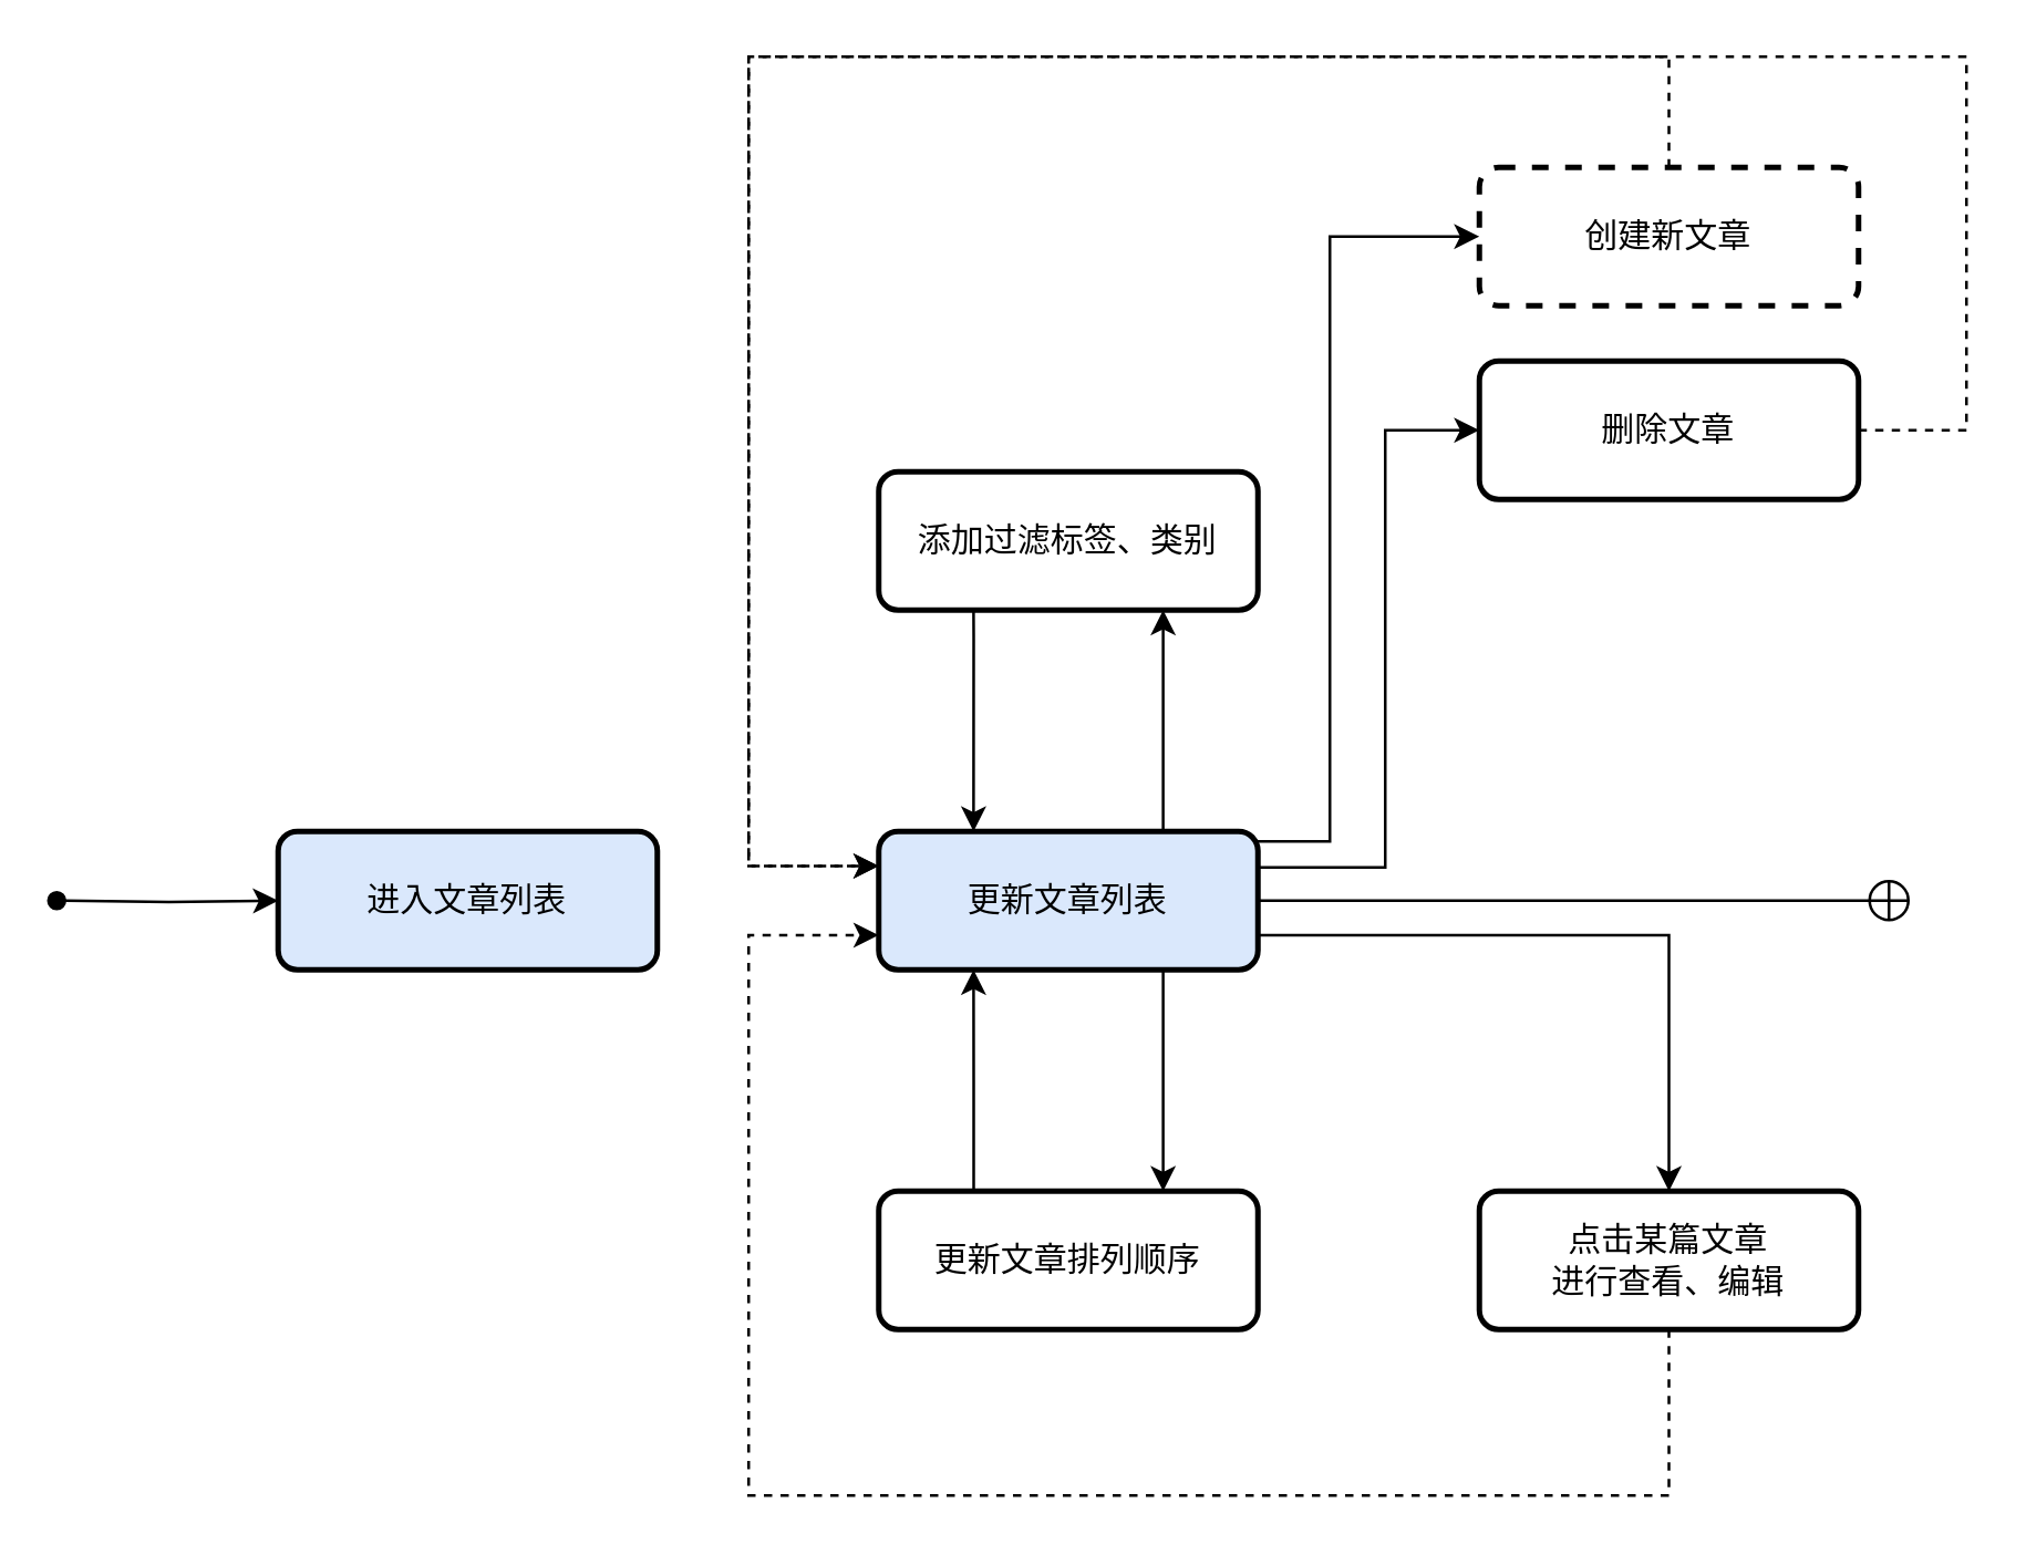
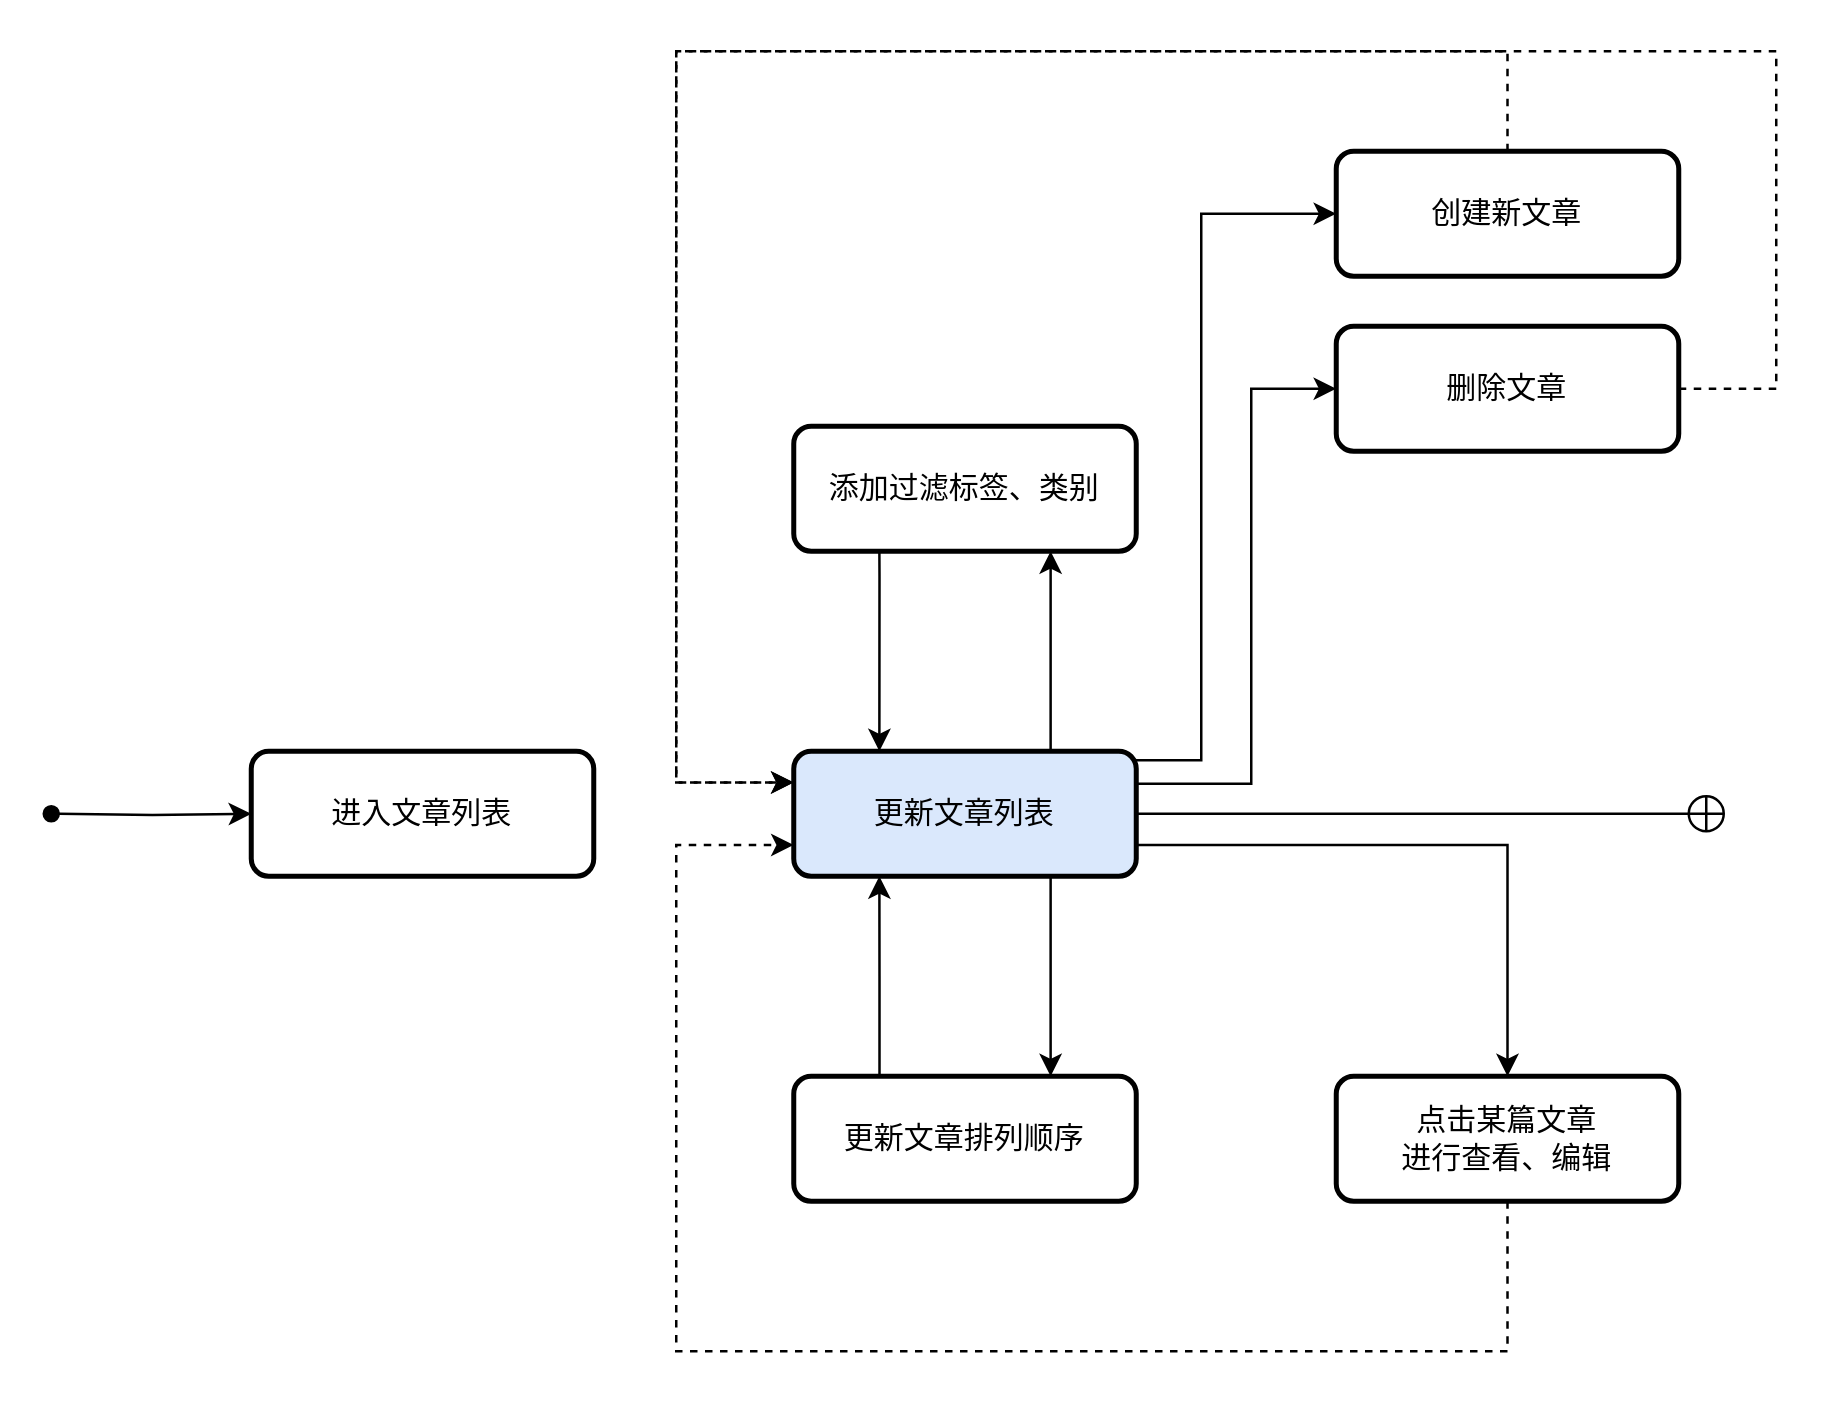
  <mxCell id="0" />
  <mxCell id="1" parent="0" />
  <mxCell id="2" value="" style="edgeStyle=orthogonalEdgeStyle;rounded=0;orthogonalLoop=1;jettySize=auto;html=1;entryX=0;entryY=0.5;entryDx=0;entryDy=0;startArrow=oval;startFill=1;" parent="1" target="3" edge="1"><mxGeometry relative="1" as="geometry"><mxPoint x="20" y="325" as="sourcePoint" /><mxPoint x="100" y="330" as="targetPoint" /></mxGeometry></mxCell>
- <mxCell id="3" value="进入文章列表" style="rounded=1;whiteSpace=wrap;html=1;absoluteArcSize=1;arcSize=14;strokeWidth=2;fillColor=#dae8fc;" parent="1" vertex="1"><mxGeometry x="100" y="300" width="137" height="50" as="geometry" /></mxCell>
+ <mxCell id="3" value="进入文章列表" style="rounded=1;whiteSpace=wrap;html=1;absoluteArcSize=1;arcSize=14;strokeWidth=2;" parent="1" vertex="1"><mxGeometry x="100" y="300" width="137" height="50" as="geometry" /></mxCell>
  <mxCell id="4" value="" style="edgeStyle=orthogonalEdgeStyle;rounded=0;orthogonalLoop=1;jettySize=auto;html=1;entryX=0;entryY=0.5;entryDx=0;entryDy=0;" edge="1" parent="1" source="10" target="20"><mxGeometry relative="1" as="geometry"><Array as="points"><mxPoint x="500" y="313" /><mxPoint x="500" y="155" /></Array></mxGeometry></mxCell>
  <mxCell id="5" value="" style="edgeStyle=orthogonalEdgeStyle;rounded=0;orthogonalLoop=1;jettySize=auto;html=1;exitX=0.75;exitY=0;exitDx=0;exitDy=0;entryX=0.75;entryY=1;entryDx=0;entryDy=0;" edge="1" parent="1" source="10" target="14"><mxGeometry relative="1" as="geometry" /></mxCell>
  <mxCell id="6" value="" style="edgeStyle=orthogonalEdgeStyle;rounded=0;orthogonalLoop=1;jettySize=auto;html=1;entryX=0.75;entryY=0;entryDx=0;entryDy=0;exitX=0.75;exitY=1;exitDx=0;exitDy=0;" edge="1" parent="1" source="10" target="12"><mxGeometry relative="1" as="geometry" /></mxCell>
  <mxCell id="7" style="edgeStyle=orthogonalEdgeStyle;rounded=0;orthogonalLoop=1;jettySize=auto;html=1;entryX=0;entryY=0.5;entryDx=0;entryDy=0;exitX=0.999;exitY=0.071;exitDx=0;exitDy=0;exitPerimeter=0;" edge="1" parent="1" source="10" target="18"><mxGeometry relative="1" as="geometry"><Array as="points"><mxPoint x="480" y="304" /><mxPoint x="480" y="85" /></Array></mxGeometry></mxCell>
  <mxCell id="8" style="edgeStyle=orthogonalEdgeStyle;rounded=0;orthogonalLoop=1;jettySize=auto;html=1;exitX=1;exitY=0.75;exitDx=0;exitDy=0;" edge="1" parent="1" source="10" target="16"><mxGeometry relative="1" as="geometry"><mxPoint x="603" y="430" as="targetPoint" /></mxGeometry></mxCell>
  <mxCell id="9" style="edgeStyle=orthogonalEdgeStyle;rounded=0;orthogonalLoop=1;jettySize=auto;html=1;endArrow=circlePlus;endFill=0;" edge="1" parent="1" source="10"><mxGeometry relative="1" as="geometry"><mxPoint x="690" y="325" as="targetPoint" /></mxGeometry></mxCell>
  <mxCell id="10" value="更新文章列表" style="rounded=1;whiteSpace=wrap;html=1;absoluteArcSize=1;arcSize=14;strokeWidth=2;fillColor=#dae8fc;" vertex="1" parent="1"><mxGeometry x="317" y="300" width="137" height="50" as="geometry" /></mxCell>
  <mxCell id="11" style="edgeStyle=orthogonalEdgeStyle;rounded=0;orthogonalLoop=1;jettySize=auto;html=1;entryX=0.25;entryY=1;entryDx=0;entryDy=0;" edge="1" parent="1" source="12" target="10"><mxGeometry relative="1" as="geometry"><Array as="points"><mxPoint x="351" y="390" /></Array></mxGeometry></mxCell>
  <mxCell id="12" value="更新文章排列顺序" style="rounded=1;whiteSpace=wrap;html=1;absoluteArcSize=1;arcSize=14;strokeWidth=2;" vertex="1" parent="1"><mxGeometry x="317" y="430" width="137" height="50" as="geometry" /></mxCell>
  <mxCell id="13" style="edgeStyle=orthogonalEdgeStyle;rounded=0;orthogonalLoop=1;jettySize=auto;html=1;exitX=0.25;exitY=1;exitDx=0;exitDy=0;entryX=0.25;entryY=0;entryDx=0;entryDy=0;" edge="1" parent="1" source="14" target="10"><mxGeometry relative="1" as="geometry"><Array as="points"><mxPoint x="351" y="230" /><mxPoint x="351" y="260" /></Array></mxGeometry></mxCell>
  <mxCell id="14" value="添加过滤标签、类别" style="rounded=1;whiteSpace=wrap;html=1;absoluteArcSize=1;arcSize=14;strokeWidth=2;" vertex="1" parent="1"><mxGeometry x="317" y="170" width="137" height="50" as="geometry" /></mxCell>
  <mxCell id="15" style="edgeStyle=orthogonalEdgeStyle;rounded=0;orthogonalLoop=1;jettySize=auto;html=1;entryX=0;entryY=0.75;entryDx=0;entryDy=0;dashed=1;" edge="1" parent="1" source="16" target="10"><mxGeometry relative="1" as="geometry"><Array as="points"><mxPoint x="603" y="540" /><mxPoint x="270" y="540" /><mxPoint x="270" y="338" /></Array></mxGeometry></mxCell>
  <mxCell id="16" value="点击某篇文章&lt;br&gt;进行查看、编辑" style="rounded=1;whiteSpace=wrap;html=1;absoluteArcSize=1;arcSize=14;strokeWidth=2;" vertex="1" parent="1"><mxGeometry x="534" y="430" width="137" height="50" as="geometry" /></mxCell>
  <mxCell id="17" style="edgeStyle=orthogonalEdgeStyle;rounded=0;orthogonalLoop=1;jettySize=auto;html=1;entryX=0;entryY=0.25;entryDx=0;entryDy=0;dashed=1;" edge="1" parent="1" source="18" target="10"><mxGeometry relative="1" as="geometry"><Array as="points"><mxPoint x="603" y="20" /><mxPoint x="270" y="20" /><mxPoint x="270" y="313" /></Array></mxGeometry></mxCell>
- <mxCell id="18" value="创建新文章" style="rounded=1;whiteSpace=wrap;html=1;absoluteArcSize=1;arcSize=14;strokeWidth=2;dashed=1;" vertex="1" parent="1"><mxGeometry x="534" y="60" width="137" height="50" as="geometry" /></mxCell>
+ <mxCell id="18" value="创建新文章" style="rounded=1;whiteSpace=wrap;html=1;absoluteArcSize=1;arcSize=14;strokeWidth=2;" vertex="1" parent="1"><mxGeometry x="534" y="60" width="137" height="50" as="geometry" /></mxCell>
  <mxCell id="19" style="edgeStyle=orthogonalEdgeStyle;rounded=0;orthogonalLoop=1;jettySize=auto;html=1;dashed=1;exitX=1;exitY=0.5;exitDx=0;exitDy=0;entryX=0;entryY=0.25;entryDx=0;entryDy=0;" edge="1" parent="1" source="20" target="10"><mxGeometry relative="1" as="geometry"><mxPoint x="310" y="310" as="targetPoint" /><Array as="points"><mxPoint x="710" y="155" /><mxPoint x="710" y="20" /><mxPoint x="270" y="20" /><mxPoint x="270" y="312" /></Array></mxGeometry></mxCell>
  <mxCell id="20" value="删除文章" style="rounded=1;whiteSpace=wrap;html=1;absoluteArcSize=1;arcSize=14;strokeWidth=2;" vertex="1" parent="1"><mxGeometry x="534" y="130" width="137" height="50" as="geometry" /></mxCell>
